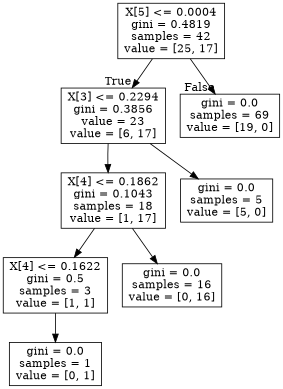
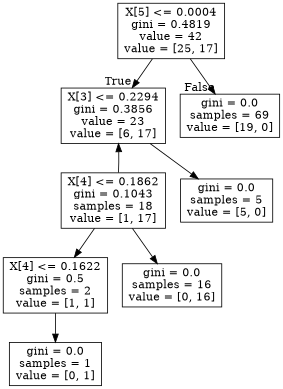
  digraph {
    node [shape=box]
-   n1 [label="X[5] <= 0.0004\ngini = 0.4819\nsamples = 42\nvalue = [25, 17]"]
+   n1 [label="X[5] <= 0.0004\ngini = 0.4819\nvalue = 42\nvalue = [25, 17]"]
    n2 [label="X[3] <= 0.2294\ngini = 0.3856\nvalue = 23\nvalue = [6, 17]"]
    n3 [label="gini = 0.0\nsamples = 69\nvalue = [19, 0]"]
    n4 [label="X[4] <= 0.1862\ngini = 0.1043\nsamples = 18\nvalue = [1, 17]"]
    n5 [label="gini = 0.0\nsamples = 5\nvalue = [5, 0]"]
-   n6 [label="X[4] <= 0.1622\ngini = 0.5\nsamples = 3\nvalue = [1, 1]"]
+   n6 [label="X[4] <= 0.1622\ngini = 0.5\nsamples = 2\nvalue = [1, 1]"]
    n7 [label="gini = 0.0\nsamples = 16\nvalue = [0, 16]"]
    n8 [label="gini = 0.0\nsamples = 1\nvalue = [0, 1]"]
    n1 -> n2 [headlabel=True labelangle=45 labeldistance=2.5]
    n1 -> n3 [headlabel=False labelangle=-45 labeldistance=2.5]
-   n2 -> n4
+   n4 -> n2
    n2 -> n5
    n4 -> n6
    n4 -> n7
    n6 -> n8
  }
